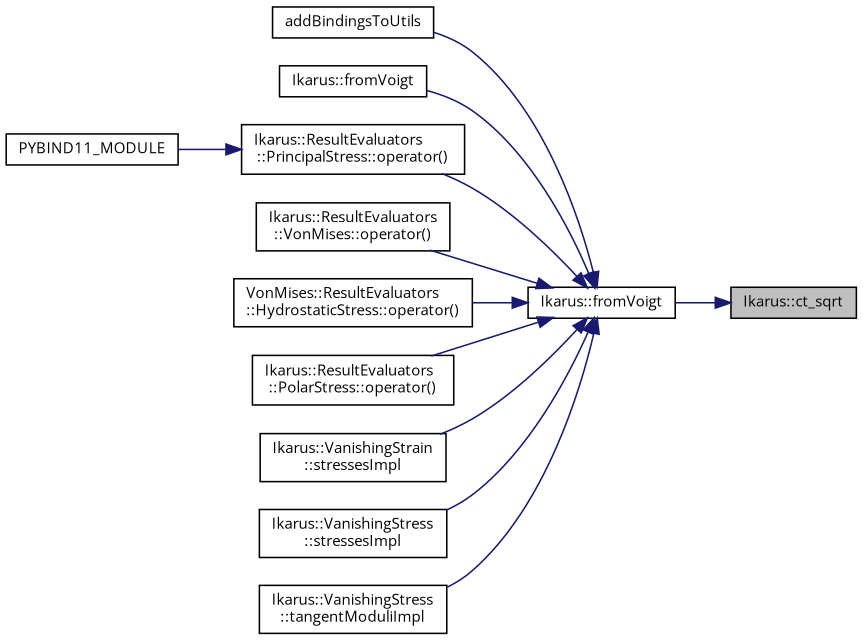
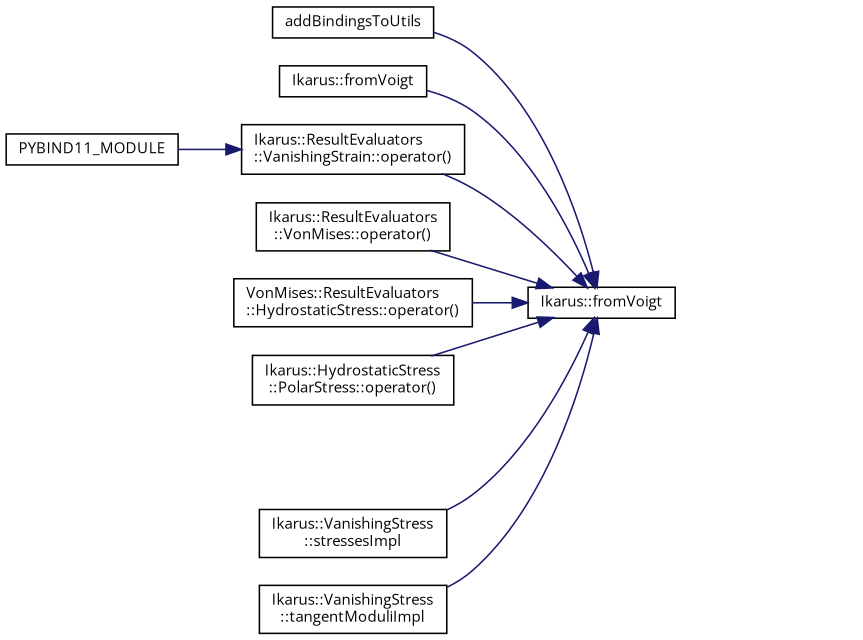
  digraph {
    fontname="Open Sans"
    rankdir=RL
    node [color=black fillcolor=white fontname="Open Sans" fontsize=10 shape=record style=filled]
    edge [color=midnightblue dir=back fontname="Open Sans" fontsize=10 labelfontname=Helvetica labelfontsize=10 style=solid]
-   n1 [fillcolor=grey75 fontcolor=black height=0.2 label="Ikarus::ct_sqrt" width=0.4]
    n2 [height=0.2 label="Ikarus::fromVoigt" width=0.4]
    n3 [height=0.2 label=addBindingsToUtils width=0.4]
    n4 [height=0.2 label="Ikarus::fromVoigt" width=0.4]
-   n5 [height=0.2 label="Ikarus::ResultEvaluators\l::PrincipalStress::operator()" width=0.4]
+   n5 [height=0.2 label="Ikarus::ResultEvaluators\l::VanishingStrain::operator()" width=0.4]
    n6 [height=0.2 label="Ikarus::ResultEvaluators\l::VonMises::operator()" width=0.4]
    n7 [height=0.2 label="VonMises::ResultEvaluators\l::HydrostaticStress::operator()" width=0.4]
-   n8 [height=0.2 label="Ikarus::ResultEvaluators\l::PolarStress::operator()" width=0.4]
-   n9 [height=0.2 label="Ikarus::VanishingStrain\l::stressesImpl" width=0.4]
+   n8 [height=0.2 label="Ikarus::HydrostaticStress\l::PolarStress::operator()" width=0.4]
    n10 [height=0.2 label="Ikarus::VanishingStress\l::stressesImpl" width=0.4]
    n11 [height=0.2 label="Ikarus::VanishingStress\l::tangentModuliImpl" width=0.4]
    n12 [height=0.2 label=PYBIND11_MODULE width=0.4]
-   n1 -> n2
    n2 -> n3
    n2 -> n4
    n2 -> n5
    n2 -> n6
    n2 -> n7
    n2 -> n8
-   n2 -> n9
    n2 -> n10
    n2 -> n11
    n5 -> n12
  }
